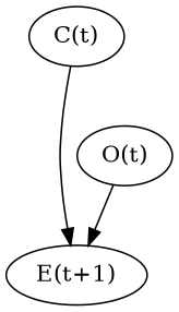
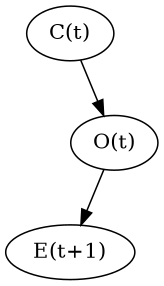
  digraph {
    n1 [label="C(t)"]
    n2 [label="E(t+1)"]
    n3 [label="O(t)"]
-   n1 -> n2
+   n1 -> n3
    n3 -> n2
  }
